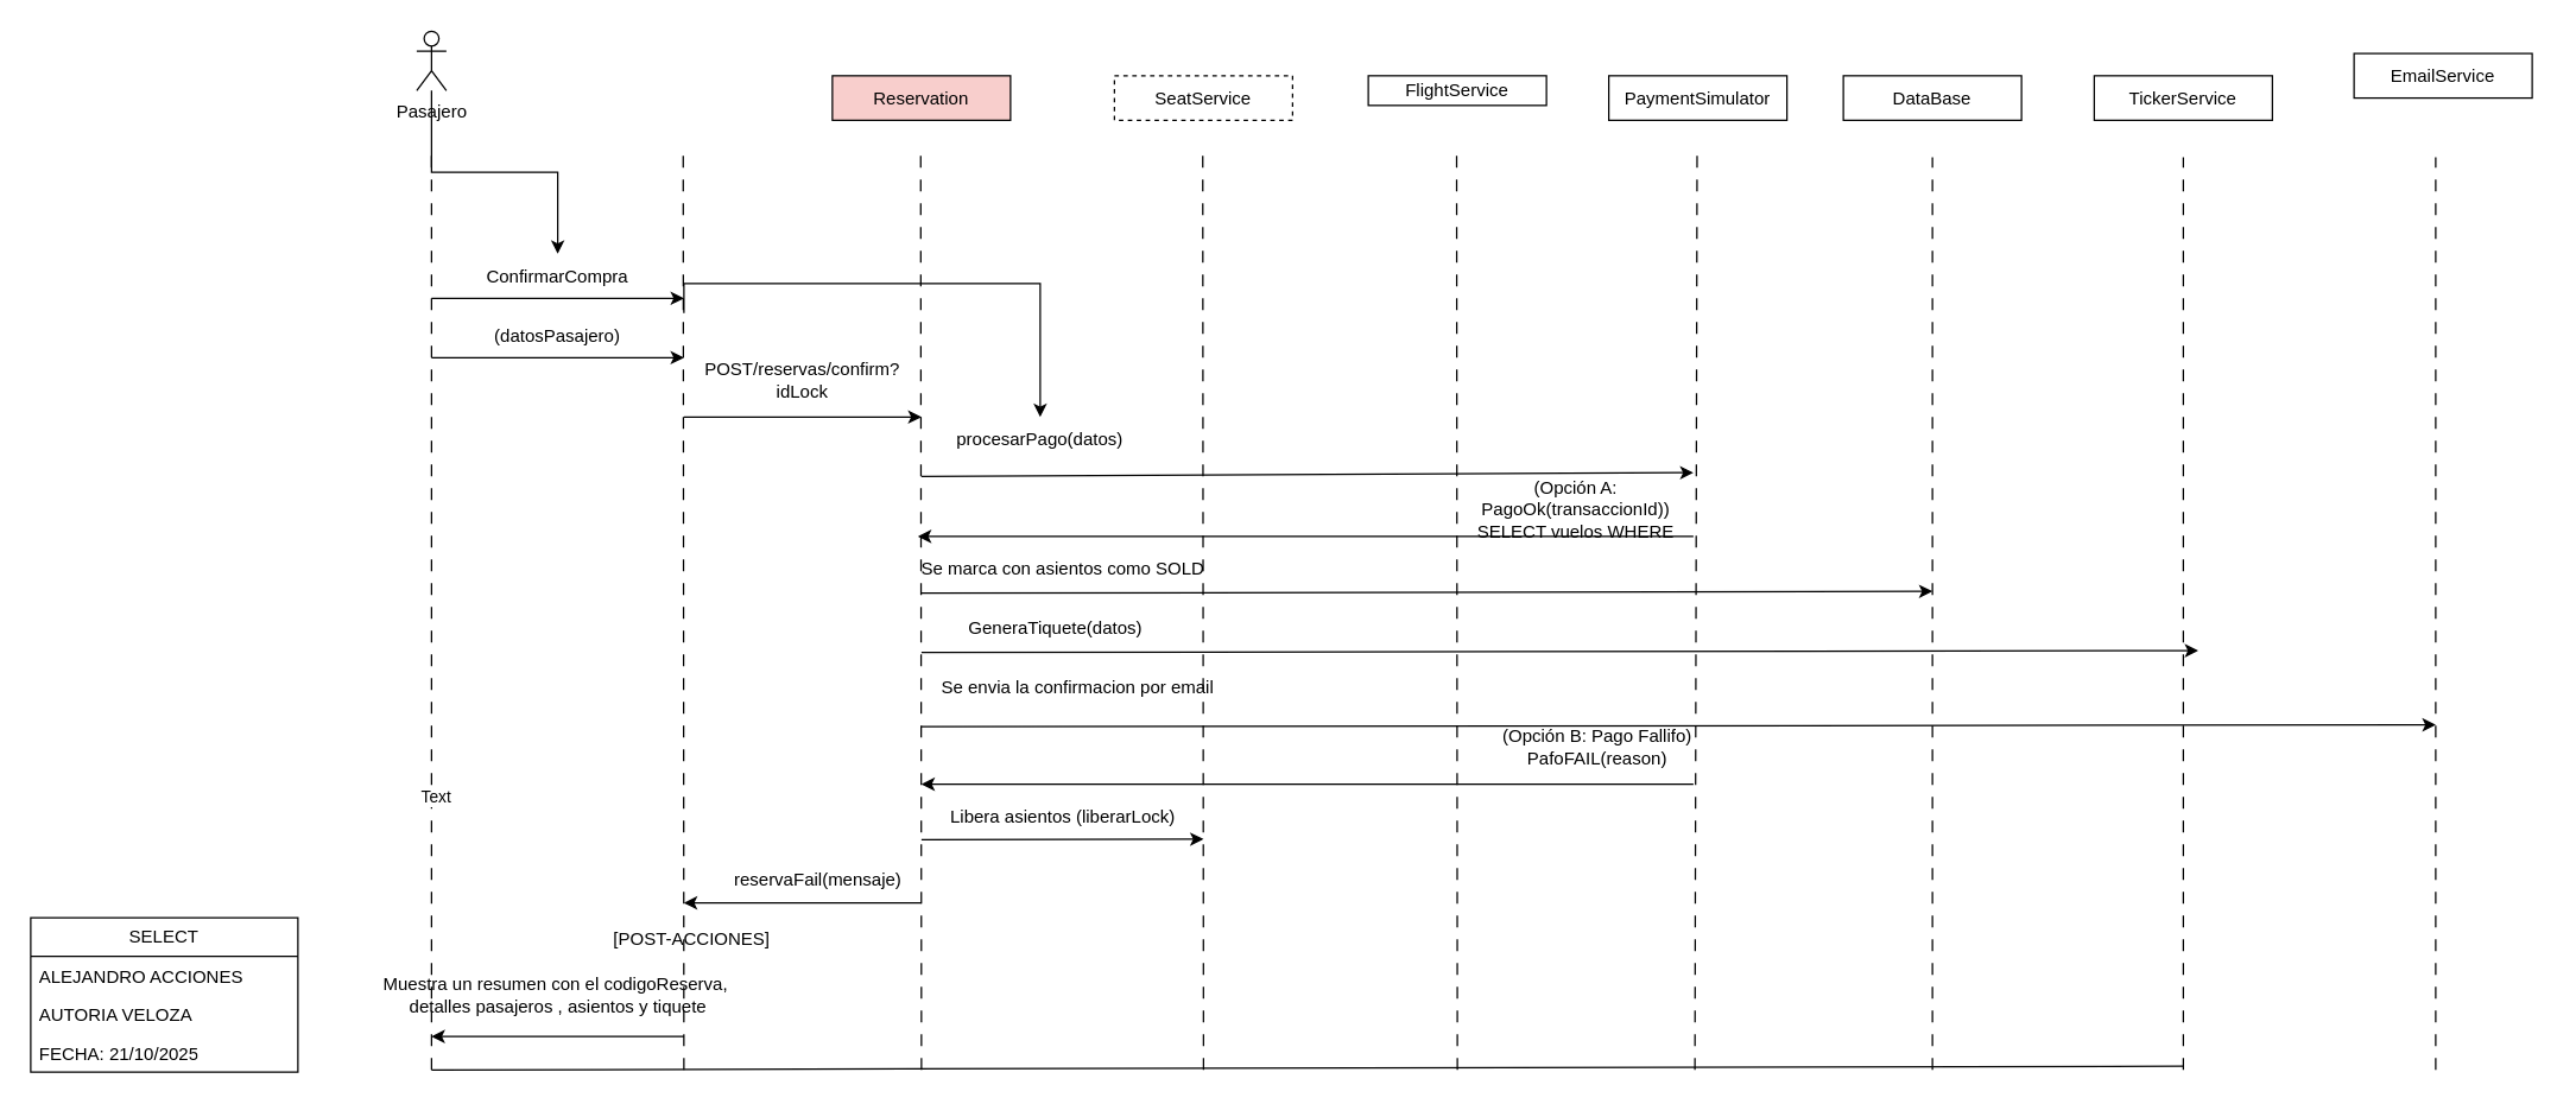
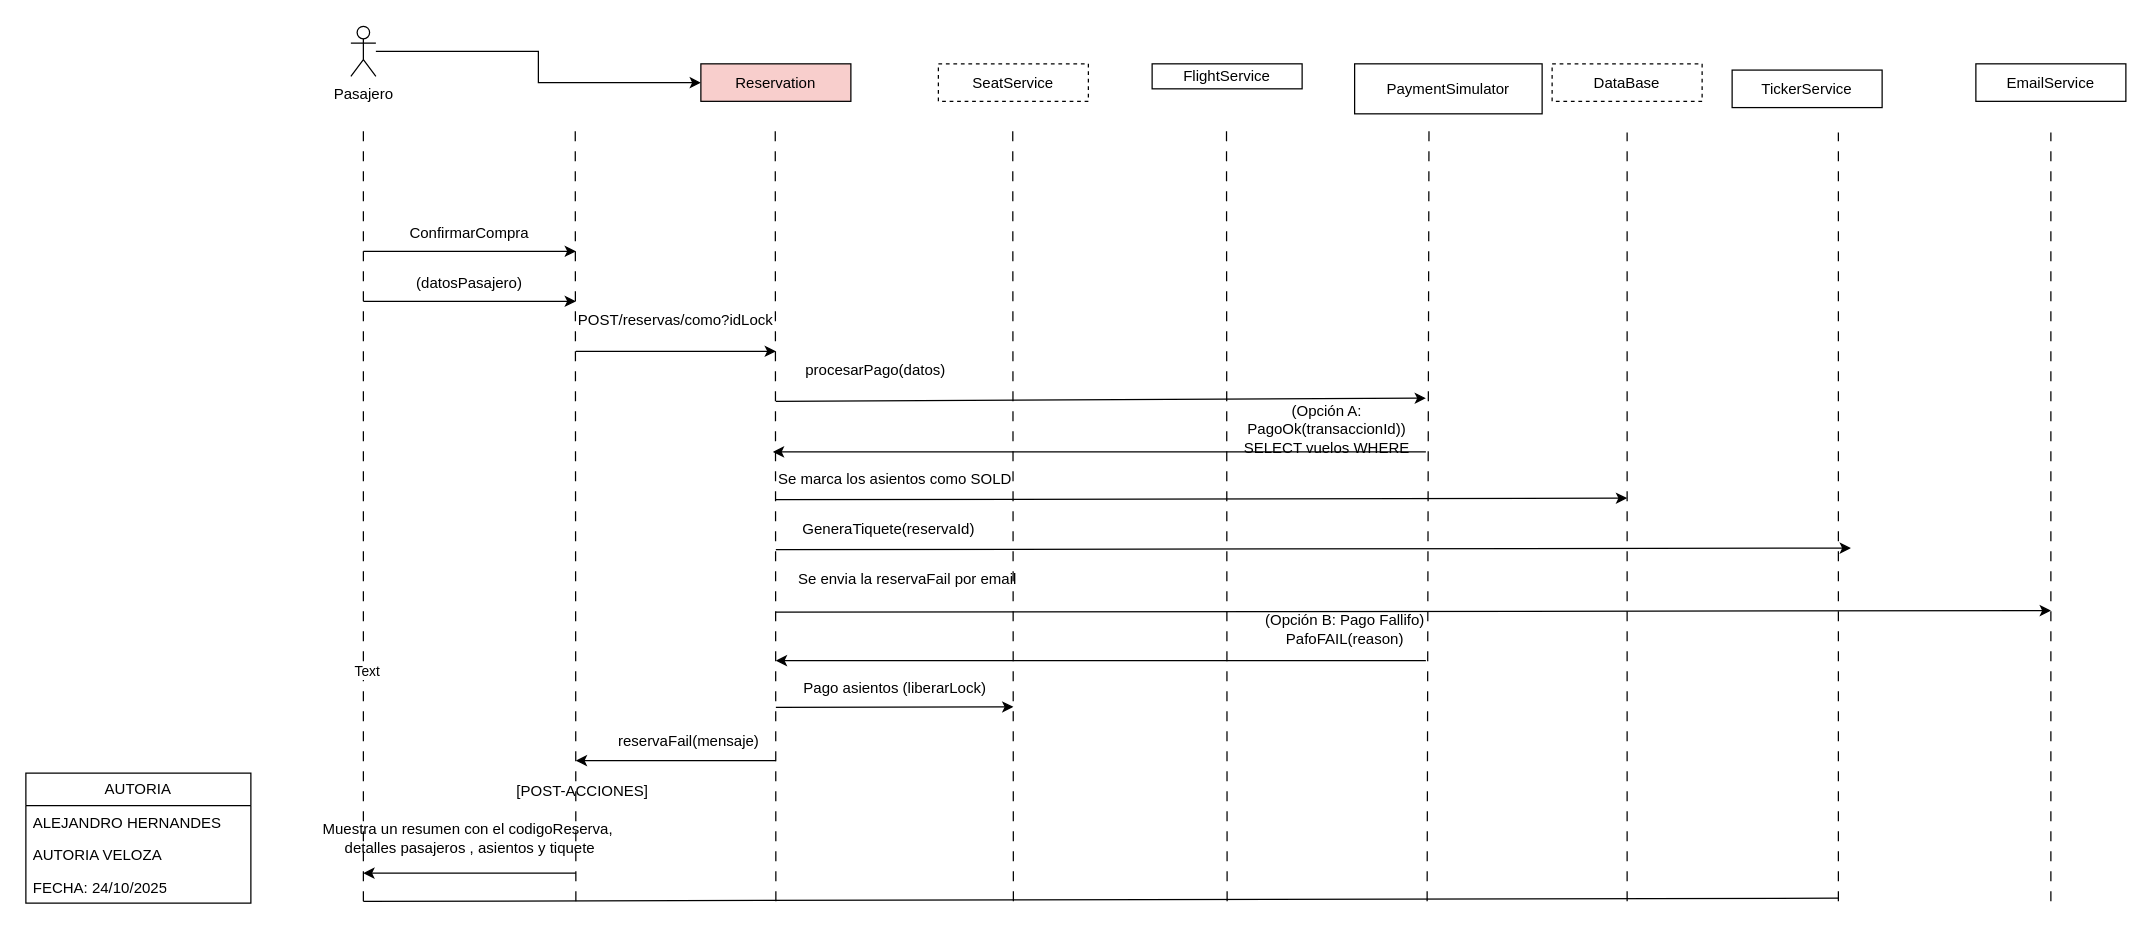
  <mxCell id="0" />
  <mxCell id="1" parent="0" />
- <mxCell id="2" value="SELECT" style="swimlane;fontStyle=0;childLayout=stackLayout;horizontal=1;startSize=26;fillColor=none;horizontalStack=0;resizeParent=1;resizeParentMax=0;resizeLast=0;collapsible=1;marginBottom=0;whiteSpace=wrap;html=1;" parent="1" vertex="1"><mxGeometry x="20" y="618" width="180" height="104" as="geometry" /></mxCell>
- <mxCell id="3" value="ALEJANDRO ACCIONES" style="text;strokeColor=none;fillColor=none;align=left;verticalAlign=top;spacingLeft=4;spacingRight=4;overflow=hidden;rotatable=0;points=[[0,0.5],[1,0.5]];portConstraint=eastwest;whiteSpace=wrap;html=1;" parent="2" vertex="1"><mxGeometry y="26" width="180" height="26" as="geometry" /></mxCell>
+ <mxCell id="2" value="AUTORIA" style="swimlane;fontStyle=0;childLayout=stackLayout;horizontal=1;startSize=26;fillColor=none;horizontalStack=0;resizeParent=1;resizeParentMax=0;resizeLast=0;collapsible=1;marginBottom=0;whiteSpace=wrap;html=1;" parent="1" vertex="1"><mxGeometry x="20" y="618" width="180" height="104" as="geometry" /></mxCell>
+ <mxCell id="3" value="ALEJANDRO HERNANDES" style="text;strokeColor=none;fillColor=none;align=left;verticalAlign=top;spacingLeft=4;spacingRight=4;overflow=hidden;rotatable=0;points=[[0,0.5],[1,0.5]];portConstraint=eastwest;whiteSpace=wrap;html=1;" parent="2" vertex="1"><mxGeometry y="26" width="180" height="26" as="geometry" /></mxCell>
  <mxCell id="4" value="AUTORIA VELOZA&amp;nbsp;" style="text;strokeColor=none;fillColor=none;align=left;verticalAlign=top;spacingLeft=4;spacingRight=4;overflow=hidden;rotatable=0;points=[[0,0.5],[1,0.5]];portConstraint=eastwest;whiteSpace=wrap;html=1;" parent="2" vertex="1"><mxGeometry y="52" width="180" height="26" as="geometry" /></mxCell>
- <mxCell id="5" value="FECHA: 21/10/2025" style="text;strokeColor=none;fillColor=none;align=left;verticalAlign=top;spacingLeft=4;spacingRight=4;overflow=hidden;rotatable=0;points=[[0,0.5],[1,0.5]];portConstraint=eastwest;whiteSpace=wrap;html=1;" parent="2" vertex="1"><mxGeometry y="78" width="180" height="26" as="geometry" /></mxCell>
- <mxCell id="6" value="" style="edgeStyle=orthogonalEdgeStyle;rounded=0;orthogonalLoop=1;jettySize=auto;html=1;" parent="1" source="7" target="12" edge="1"><mxGeometry relative="1" as="geometry" /></mxCell>
+ <mxCell id="5" value="FECHA: 24/10/2025" style="text;strokeColor=none;fillColor=none;align=left;verticalAlign=top;spacingLeft=4;spacingRight=4;overflow=hidden;rotatable=0;points=[[0,0.5],[1,0.5]];portConstraint=eastwest;whiteSpace=wrap;html=1;" parent="2" vertex="1"><mxGeometry y="78" width="180" height="26" as="geometry" /></mxCell>
+ <mxCell id="6" value="" style="edgeStyle=orthogonalEdgeStyle;rounded=0;orthogonalLoop=1;jettySize=auto;html=1;" parent="1" source="7" target="8" edge="1"><mxGeometry relative="1" as="geometry" /></mxCell>
  <mxCell id="7" value="Pasajero" style="shape=umlActor;verticalLabelPosition=bottom;verticalAlign=top;html=1;outlineConnect=0;" parent="1" vertex="1"><mxGeometry x="280" y="20.57" width="20" height="40" as="geometry" /></mxCell>
  <mxCell id="8" value="Reservation" style="rounded=0;whiteSpace=wrap;html=1;fillColor=#f8cecc;" parent="1" vertex="1"><mxGeometry x="560" y="50.57" width="120" height="30" as="geometry" /></mxCell>
  <mxCell id="9" value="FlightService" style="rounded=0;whiteSpace=wrap;html=1;" parent="1" vertex="1"><mxGeometry x="921" y="50.57" width="120" height="20" as="geometry" /></mxCell>
- <mxCell id="10" value="PaymentSimulator" style="rounded=0;whiteSpace=wrap;html=1;" parent="1" vertex="1"><mxGeometry x="1083" y="50.57" width="120" height="30" as="geometry" /></mxCell>
+ <mxCell id="10" value="PaymentSimulator" style="rounded=0;whiteSpace=wrap;html=1;" parent="1" vertex="1"><mxGeometry x="1083" y="50.57" width="150" height="40" as="geometry" /></mxCell>
  <mxCell id="11" value="" style="endArrow=classic;html=1;rounded=0;" parent="1" edge="1"><mxGeometry width="50" height="50" relative="1" as="geometry"><mxPoint x="290" y="200.57" as="sourcePoint" /><mxPoint x="460" y="200.57" as="targetPoint" /></mxGeometry></mxCell>
  <mxCell id="12" value="ConfirmarCompra" style="text;html=1;align=center;verticalAlign=middle;whiteSpace=wrap;rounded=0;" parent="1" vertex="1"><mxGeometry x="290" y="170.57" width="170" height="30" as="geometry" /></mxCell>
  <mxCell id="13" value="" style="endArrow=none;html=1;rounded=0;dashed=1;dashPattern=8 8;" parent="1" edge="1"><mxGeometry width="50" height="50" relative="1" as="geometry"><mxPoint x="290" y="720.57" as="sourcePoint" /><mxPoint x="290" y="100.57" as="targetPoint" /></mxGeometry></mxCell>
  <mxCell id="14" value="Text" style="edgeLabel;html=1;align=center;verticalAlign=middle;resizable=0;points=[];" vertex="1" connectable="0" parent="13"><mxGeometry x="-0.403" y="-2" relative="1" as="geometry"><mxPoint y="1" as="offset" /></mxGeometry></mxCell>
  <mxCell id="15" value="" style="endArrow=none;html=1;rounded=0;dashed=1;dashPattern=8 8;" parent="1" edge="1"><mxGeometry width="50" height="50" relative="1" as="geometry"><mxPoint x="460" y="720.57" as="sourcePoint" /><mxPoint x="459.5" y="100.57" as="targetPoint" /></mxGeometry></mxCell>
  <mxCell id="16" value="" style="endArrow=none;html=1;rounded=0;dashed=1;dashPattern=8 8;" parent="1" edge="1"><mxGeometry width="50" height="50" relative="1" as="geometry"><mxPoint x="620" y="720.57" as="sourcePoint" /><mxPoint x="619.5" y="100.57" as="targetPoint" /></mxGeometry></mxCell>
  <mxCell id="17" value="" style="endArrow=none;html=1;rounded=0;dashed=1;dashPattern=8 8;" parent="1" edge="1"><mxGeometry width="50" height="50" relative="1" as="geometry"><mxPoint x="981" y="720.57" as="sourcePoint" /><mxPoint x="980.5" y="100.57" as="targetPoint" /></mxGeometry></mxCell>
  <mxCell id="18" value="" style="endArrow=none;html=1;rounded=0;dashed=1;dashPattern=8 8;" parent="1" edge="1"><mxGeometry width="50" height="50" relative="1" as="geometry"><mxPoint x="1141" y="720.57" as="sourcePoint" /><mxPoint x="1142.5" y="100.57" as="targetPoint" /></mxGeometry></mxCell>
  <mxCell id="19" value="" style="endArrow=classic;html=1;rounded=0;" parent="1" edge="1"><mxGeometry width="50" height="50" relative="1" as="geometry"><mxPoint x="290" y="240.57" as="sourcePoint" /><mxPoint x="460" y="240.57" as="targetPoint" /></mxGeometry></mxCell>
- <mxCell id="20" style="edgeStyle=orthogonalEdgeStyle;rounded=0;orthogonalLoop=1;jettySize=auto;html=1;exitX=1;exitY=0;exitDx=0;exitDy=0;entryX=0.5;entryY=0;entryDx=0;entryDy=0;" parent="1" source="21" target="27" edge="1"><mxGeometry relative="1" as="geometry" /></mxCell>
  <mxCell id="21" value="(datosPasajero)" style="text;html=1;align=center;verticalAlign=middle;whiteSpace=wrap;rounded=0;" parent="1" vertex="1"><mxGeometry x="290" y="210.57" width="170" height="30" as="geometry" /></mxCell>
  <mxCell id="22" value="" style="endArrow=classic;html=1;rounded=0;" parent="1" edge="1"><mxGeometry width="50" height="50" relative="1" as="geometry"><mxPoint x="460" y="280.57" as="sourcePoint" /><mxPoint x="620" y="280.57" as="targetPoint" /></mxGeometry></mxCell>
- <mxCell id="23" value="POST/reservas/confirm?idLock" style="text;html=1;align=center;verticalAlign=middle;whiteSpace=wrap;rounded=0;" parent="1" vertex="1"><mxGeometry x="460" y="240.57" width="160" height="30" as="geometry" /></mxCell>
+ <mxCell id="23" value="POST/reservas/como?idLock" style="text;html=1;align=center;verticalAlign=middle;whiteSpace=wrap;rounded=0;" parent="1" vertex="1"><mxGeometry x="460" y="240.57" width="160" height="30" as="geometry" /></mxCell>
  <mxCell id="24" value="" style="endArrow=classic;html=1;rounded=0;" parent="1" edge="1"><mxGeometry width="50" height="50" relative="1" as="geometry"><mxPoint x="620" y="320.57" as="sourcePoint" /><mxPoint x="1140" y="318" as="targetPoint" /></mxGeometry></mxCell>
  <mxCell id="25" value="(Opción A: PagoOk(transaccionId))&lt;div&gt;SELECT vuelos WHERE&lt;/div&gt;" style="text;html=1;align=center;verticalAlign=middle;whiteSpace=wrap;rounded=0;" parent="1" vertex="1"><mxGeometry x="981" y="328" width="160" height="30" as="geometry" /></mxCell>
  <mxCell id="26" value="" style="endArrow=classic;html=1;rounded=0;" parent="1" edge="1"><mxGeometry width="50" height="50" relative="1" as="geometry"><mxPoint x="1140" y="361" as="sourcePoint" /><mxPoint x="617.647" y="361" as="targetPoint" /></mxGeometry></mxCell>
  <mxCell id="27" value="procesarPago(datos)" style="text;html=1;align=center;verticalAlign=middle;whiteSpace=wrap;rounded=0;" parent="1" vertex="1"><mxGeometry x="620" y="280.57" width="160" height="30" as="geometry" /></mxCell>
  <mxCell id="28" value="" style="endArrow=none;html=1;rounded=0;dashed=1;dashPattern=8 8;" parent="1" edge="1"><mxGeometry width="50" height="50" relative="1" as="geometry"><mxPoint x="1301" y="720.57" as="sourcePoint" /><mxPoint x="1301" y="105.57" as="targetPoint" /></mxGeometry></mxCell>
  <mxCell id="29" value="" style="endArrow=none;html=1;rounded=0;" parent="1" edge="1"><mxGeometry width="50" height="50" relative="1" as="geometry"><mxPoint x="290" y="720.57" as="sourcePoint" /><mxPoint x="1470" y="718" as="targetPoint" /></mxGeometry></mxCell>
- <mxCell id="30" value="DataBase" style="rounded=0;whiteSpace=wrap;html=1;" parent="1" vertex="1"><mxGeometry x="1241" y="50.57" width="120" height="30" as="geometry" /></mxCell>
+ <mxCell id="30" value="DataBase" style="rounded=0;whiteSpace=wrap;html=1;dashed=1;" parent="1" vertex="1"><mxGeometry x="1241" y="50.57" width="120" height="30" as="geometry" /></mxCell>
  <mxCell id="31" value="SeatService" style="rounded=0;whiteSpace=wrap;html=1;dashed=1;" parent="1" vertex="1"><mxGeometry x="750" y="50.57" width="120" height="30" as="geometry" /></mxCell>
  <mxCell id="32" value="" style="endArrow=none;html=1;rounded=0;dashed=1;dashPattern=8 8;" parent="1" edge="1"><mxGeometry width="50" height="50" relative="1" as="geometry"><mxPoint x="810" y="720.57" as="sourcePoint" /><mxPoint x="809.5" y="100.57" as="targetPoint" /></mxGeometry></mxCell>
  <mxCell id="33" value="(Opción B: Pago Fallifo)&lt;div&gt;PafoFAIL(reason)&lt;/div&gt;" style="text;html=1;align=center;verticalAlign=middle;whiteSpace=wrap;rounded=0;" parent="1" vertex="1"><mxGeometry x="981" y="488" width="189" height="30" as="geometry" /></mxCell>
  <mxCell id="34" value="" style="endArrow=classic;html=1;rounded=0;" parent="1" edge="1"><mxGeometry width="50" height="50" relative="1" as="geometry"><mxPoint x="1140" y="528" as="sourcePoint" /><mxPoint x="620" y="528" as="targetPoint" /></mxGeometry></mxCell>
  <mxCell id="35" value="" style="endArrow=classic;html=1;rounded=0;" parent="1" edge="1"><mxGeometry width="50" height="50" relative="1" as="geometry"><mxPoint x="460" y="698" as="sourcePoint" /><mxPoint x="290" y="698" as="targetPoint" /></mxGeometry></mxCell>
  <mxCell id="36" value="" style="endArrow=classic;html=1;rounded=0;entryX=1;entryY=0.5;entryDx=0;entryDy=0;" edge="1" parent="1"><mxGeometry width="50" height="50" relative="1" as="geometry"><mxPoint x="620" y="399.29" as="sourcePoint" /><mxPoint x="1301" y="398" as="targetPoint" /></mxGeometry></mxCell>
- <mxCell id="37" value="Se marca con asientos como SOLD" style="text;html=1;align=center;verticalAlign=middle;resizable=0;points=[];autosize=1;strokeColor=none;fillColor=none;" vertex="1" parent="1"><mxGeometry x="610" y="368" width="210" height="30" as="geometry" /></mxCell>
+ <mxCell id="37" value="Se marca los asientos como SOLD" style="text;html=1;align=center;verticalAlign=middle;resizable=0;points=[];autosize=1;strokeColor=none;fillColor=none;" vertex="1" parent="1"><mxGeometry x="610" y="368" width="210" height="30" as="geometry" /></mxCell>
  <mxCell id="38" value="" style="endArrow=none;html=1;rounded=0;dashed=1;dashPattern=8 8;" edge="1" parent="1"><mxGeometry width="50" height="50" relative="1" as="geometry"><mxPoint x="1470" y="720.57" as="sourcePoint" /><mxPoint x="1470" y="105.57" as="targetPoint" /></mxGeometry></mxCell>
- <mxCell id="39" value="TickerService" style="rounded=0;whiteSpace=wrap;html=1;" vertex="1" parent="1"><mxGeometry x="1410" y="50.57" width="120" height="30" as="geometry" /></mxCell>
+ <mxCell id="39" value="TickerService" style="rounded=0;whiteSpace=wrap;html=1;" vertex="1" parent="1"><mxGeometry x="1385" y="55.57" width="120" height="30" as="geometry" /></mxCell>
  <mxCell id="40" value="" style="endArrow=classic;html=1;rounded=0;" edge="1" parent="1"><mxGeometry width="50" height="50" relative="1" as="geometry"><mxPoint x="620" y="439.29" as="sourcePoint" /><mxPoint x="1480" y="438" as="targetPoint" /></mxGeometry></mxCell>
  <mxCell id="41" value="" style="endArrow=none;html=1;rounded=0;dashed=1;dashPattern=8 8;" edge="1" parent="1"><mxGeometry width="50" height="50" relative="1" as="geometry"><mxPoint x="1640" y="720.57" as="sourcePoint" /><mxPoint x="1640" y="105.57" as="targetPoint" /></mxGeometry></mxCell>
- <mxCell id="42" value="EmailService" style="rounded=0;whiteSpace=wrap;html=1;" vertex="1" parent="1"><mxGeometry x="1585" y="35.57" width="120" height="30" as="geometry" /></mxCell>
- <mxCell id="43" value="Se envia la confirmacion por email" style="text;html=1;align=center;verticalAlign=middle;resizable=0;points=[];autosize=1;strokeColor=none;fillColor=none;" vertex="1" parent="1"><mxGeometry x="620" y="448" width="210" height="30" as="geometry" /></mxCell>
- <mxCell id="44" value="GeneraTiquete(datos)" style="text;html=1;align=center;verticalAlign=middle;resizable=0;points=[];autosize=1;strokeColor=none;fillColor=none;" vertex="1" parent="1"><mxGeometry x="630" y="408" width="160" height="30" as="geometry" /></mxCell>
+ <mxCell id="42" value="EmailService" style="rounded=0;whiteSpace=wrap;html=1;" vertex="1" parent="1"><mxGeometry x="1580" y="50.57" width="120" height="30" as="geometry" /></mxCell>
+ <mxCell id="43" value="Se envia la reservaFail por email" style="text;html=1;align=center;verticalAlign=middle;resizable=0;points=[];autosize=1;strokeColor=none;fillColor=none;" vertex="1" parent="1"><mxGeometry x="620" y="448" width="210" height="30" as="geometry" /></mxCell>
+ <mxCell id="44" value="GeneraTiquete(reservaId)" style="text;html=1;align=center;verticalAlign=middle;resizable=0;points=[];autosize=1;strokeColor=none;fillColor=none;" vertex="1" parent="1"><mxGeometry x="630" y="408" width="160" height="30" as="geometry" /></mxCell>
  <mxCell id="45" value="" style="endArrow=classic;html=1;rounded=0;" edge="1" parent="1"><mxGeometry width="50" height="50" relative="1" as="geometry"><mxPoint x="620" y="489.29" as="sourcePoint" /><mxPoint x="1640" y="488" as="targetPoint" /></mxGeometry></mxCell>
  <mxCell id="46" value="" style="endArrow=classic;html=1;rounded=0;" edge="1" parent="1"><mxGeometry width="50" height="50" relative="1" as="geometry"><mxPoint x="620" y="608" as="sourcePoint" /><mxPoint x="460" y="608" as="targetPoint" /></mxGeometry></mxCell>
  <mxCell id="47" value="reservaFail(mensaje)" style="text;html=1;align=center;verticalAlign=middle;resizable=0;points=[];autosize=1;strokeColor=none;fillColor=none;" vertex="1" parent="1"><mxGeometry x="480" y="578" width="140" height="30" as="geometry" /></mxCell>
  <mxCell id="48" value="" style="endArrow=classic;html=1;rounded=0;" edge="1" parent="1"><mxGeometry width="50" height="50" relative="1" as="geometry"><mxPoint x="620" y="565.43" as="sourcePoint" /><mxPoint x="810" y="565" as="targetPoint" /></mxGeometry></mxCell>
- <mxCell id="49" value="Libera asientos (liberarLock)" style="text;html=1;align=center;verticalAlign=middle;resizable=0;points=[];autosize=1;strokeColor=none;fillColor=none;" vertex="1" parent="1"><mxGeometry x="630" y="535.43" width="170" height="30" as="geometry" /></mxCell>
+ <mxCell id="49" value="Pago asientos (liberarLock)" style="text;html=1;align=center;verticalAlign=middle;resizable=0;points=[];autosize=1;strokeColor=none;fillColor=none;" vertex="1" parent="1"><mxGeometry x="630" y="535.43" width="170" height="30" as="geometry" /></mxCell>
  <mxCell id="50" value="Muestra un resumen con el codigoReserva,&amp;nbsp;&lt;div&gt;detalles pasajeros , asientos y tiquete&lt;/div&gt;" style="text;html=1;align=center;verticalAlign=middle;resizable=0;points=[];autosize=1;strokeColor=none;fillColor=none;" vertex="1" parent="1"><mxGeometry x="245" y="650" width="260" height="40" as="geometry" /></mxCell>
  <mxCell id="51" value="[POST-ACCIONES]" style="text;html=1;align=center;verticalAlign=middle;resizable=0;points=[];autosize=1;strokeColor=none;fillColor=none;" vertex="1" parent="1"><mxGeometry x="400" y="618" width="130" height="30" as="geometry" /></mxCell>
